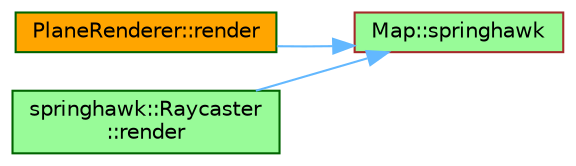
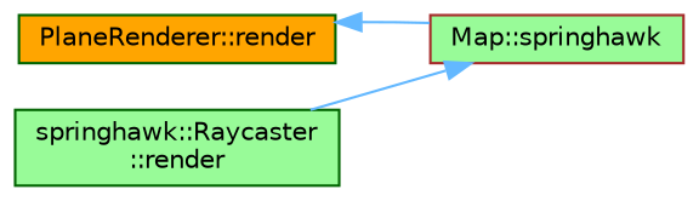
  digraph {
    rankdir=RL
    node [color=darkgreen fillcolor=palegreen fontname=Helvetica fontsize=10 shape=box style=filled]
    edge [color=steelblue1 dir=back fontname=Helvetica fontsize=10 labelfontname=Helvetica labelfontsize=10 style=solid]
    n1 [color=brown fontcolor=black height=0.2 label="Map::springhawk" width=0.4]
    n2 [fillcolor=orange height=0.2 label="PlaneRenderer::render" width=0.4]
    n3 [height=0.2 label="springhawk::Raycaster\l::render" width=0.4]
-   n1 -> n2
+   n2 -> n1
    n1 -> n3
  }
